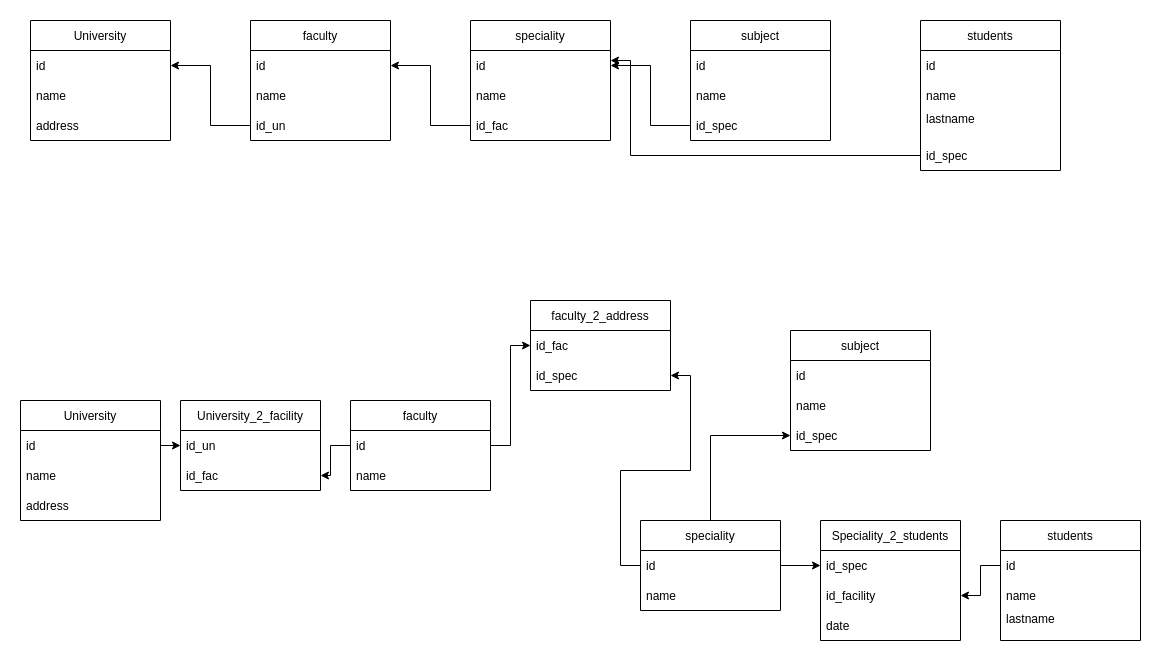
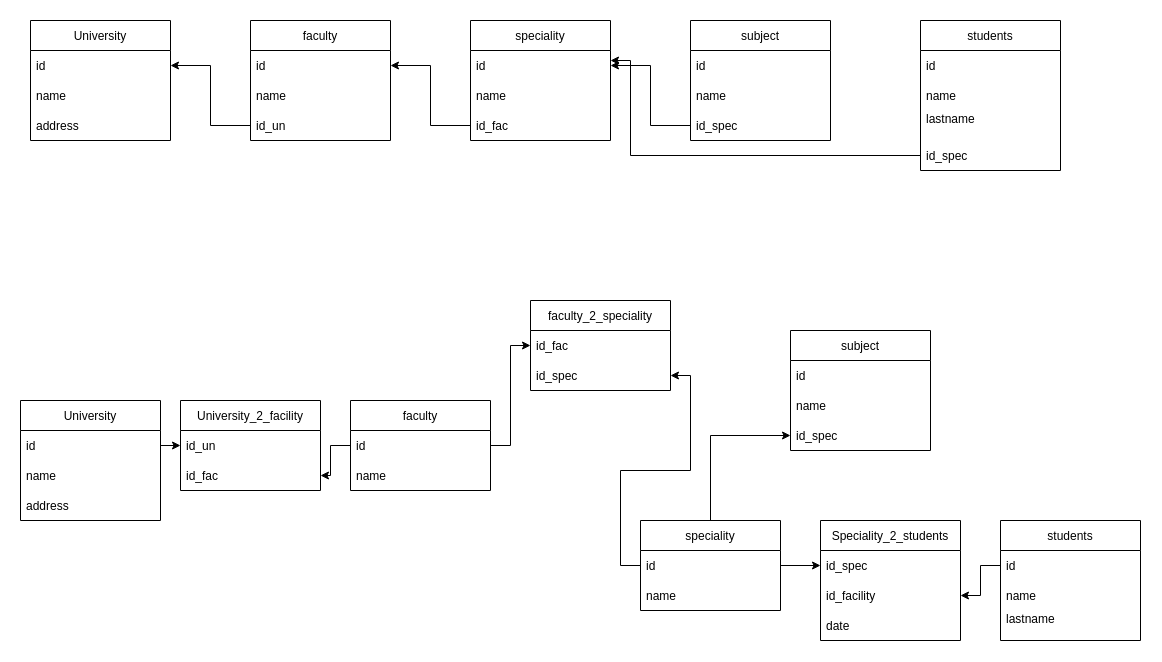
  <mxCell id="0" />
  <mxCell id="1" parent="0" />
  <mxCell id="2" value="University" style="swimlane;fontStyle=0;childLayout=stackLayout;horizontal=1;startSize=30;horizontalStack=0;resizeParent=1;resizeParentMax=0;resizeLast=0;collapsible=1;marginBottom=0;" vertex="1" parent="1"><mxGeometry x="30" y="20" width="140" height="120" as="geometry" /></mxCell>
  <mxCell id="3" value="id" style="text;strokeColor=none;fillColor=none;align=left;verticalAlign=middle;spacingLeft=4;spacingRight=4;overflow=hidden;points=[[0,0.5],[1,0.5]];portConstraint=eastwest;rotatable=0;" vertex="1" parent="2"><mxGeometry y="30" width="140" height="30" as="geometry" /></mxCell>
  <mxCell id="4" value="name" style="text;strokeColor=none;fillColor=none;align=left;verticalAlign=middle;spacingLeft=4;spacingRight=4;overflow=hidden;points=[[0,0.5],[1,0.5]];portConstraint=eastwest;rotatable=0;" vertex="1" parent="2"><mxGeometry y="60" width="140" height="30" as="geometry" /></mxCell>
  <mxCell id="5" value="address" style="text;strokeColor=none;fillColor=none;align=left;verticalAlign=middle;spacingLeft=4;spacingRight=4;overflow=hidden;points=[[0,0.5],[1,0.5]];portConstraint=eastwest;rotatable=0;" vertex="1" parent="2"><mxGeometry y="90" width="140" height="30" as="geometry" /></mxCell>
  <mxCell id="6" value="faculty" style="swimlane;fontStyle=0;childLayout=stackLayout;horizontal=1;startSize=30;horizontalStack=0;resizeParent=1;resizeParentMax=0;resizeLast=0;collapsible=1;marginBottom=0;" vertex="1" parent="1"><mxGeometry x="250" y="20" width="140" height="120" as="geometry" /></mxCell>
  <mxCell id="7" value="id" style="text;strokeColor=none;fillColor=none;align=left;verticalAlign=middle;spacingLeft=4;spacingRight=4;overflow=hidden;points=[[0,0.5],[1,0.5]];portConstraint=eastwest;rotatable=0;" vertex="1" parent="6"><mxGeometry y="30" width="140" height="30" as="geometry" /></mxCell>
  <mxCell id="8" value="name" style="text;strokeColor=none;fillColor=none;align=left;verticalAlign=middle;spacingLeft=4;spacingRight=4;overflow=hidden;points=[[0,0.5],[1,0.5]];portConstraint=eastwest;rotatable=0;" vertex="1" parent="6"><mxGeometry y="60" width="140" height="30" as="geometry" /></mxCell>
  <mxCell id="9" value="id_un" style="text;strokeColor=none;fillColor=none;align=left;verticalAlign=middle;spacingLeft=4;spacingRight=4;overflow=hidden;points=[[0,0.5],[1,0.5]];portConstraint=eastwest;rotatable=0;" vertex="1" parent="6"><mxGeometry y="90" width="140" height="30" as="geometry" /></mxCell>
  <mxCell id="10" value="students" style="swimlane;fontStyle=0;childLayout=stackLayout;horizontal=1;startSize=30;horizontalStack=0;resizeParent=1;resizeParentMax=0;resizeLast=0;collapsible=1;marginBottom=0;" vertex="1" parent="1"><mxGeometry x="920" y="20" width="140" height="150" as="geometry" /></mxCell>
  <mxCell id="11" value="id" style="text;strokeColor=none;fillColor=none;align=left;verticalAlign=middle;spacingLeft=4;spacingRight=4;overflow=hidden;points=[[0,0.5],[1,0.5]];portConstraint=eastwest;rotatable=0;" vertex="1" parent="10"><mxGeometry y="30" width="140" height="30" as="geometry" /></mxCell>
  <mxCell id="12" value="name" style="text;strokeColor=none;fillColor=none;align=left;verticalAlign=middle;spacingLeft=4;spacingRight=4;overflow=hidden;points=[[0,0.5],[1,0.5]];portConstraint=eastwest;rotatable=0;" vertex="1" parent="10"><mxGeometry y="60" width="140" height="30" as="geometry" /></mxCell>
  <mxCell id="13" value="lastname&#10;" style="text;strokeColor=none;fillColor=none;align=left;verticalAlign=middle;spacingLeft=4;spacingRight=4;overflow=hidden;points=[[0,0.5],[1,0.5]];portConstraint=eastwest;rotatable=0;" vertex="1" parent="10"><mxGeometry y="90" width="140" height="30" as="geometry" /></mxCell>
  <mxCell id="14" value="id_spec" style="text;strokeColor=none;fillColor=none;align=left;verticalAlign=middle;spacingLeft=4;spacingRight=4;overflow=hidden;points=[[0,0.5],[1,0.5]];portConstraint=eastwest;rotatable=0;" vertex="1" parent="10"><mxGeometry y="120" width="140" height="30" as="geometry" /></mxCell>
  <mxCell id="15" value="speciality" style="swimlane;fontStyle=0;childLayout=stackLayout;horizontal=1;startSize=30;horizontalStack=0;resizeParent=1;resizeParentMax=0;resizeLast=0;collapsible=1;marginBottom=0;" vertex="1" parent="1"><mxGeometry x="470" y="20" width="140" height="120" as="geometry" /></mxCell>
  <mxCell id="16" value="id" style="text;strokeColor=none;fillColor=none;align=left;verticalAlign=middle;spacingLeft=4;spacingRight=4;overflow=hidden;points=[[0,0.5],[1,0.5]];portConstraint=eastwest;rotatable=0;" vertex="1" parent="15"><mxGeometry y="30" width="140" height="30" as="geometry" /></mxCell>
  <mxCell id="17" value="name" style="text;strokeColor=none;fillColor=none;align=left;verticalAlign=middle;spacingLeft=4;spacingRight=4;overflow=hidden;points=[[0,0.5],[1,0.5]];portConstraint=eastwest;rotatable=0;" vertex="1" parent="15"><mxGeometry y="60" width="140" height="30" as="geometry" /></mxCell>
  <mxCell id="18" value="id_fac" style="text;strokeColor=none;fillColor=none;align=left;verticalAlign=middle;spacingLeft=4;spacingRight=4;overflow=hidden;points=[[0,0.5],[1,0.5]];portConstraint=eastwest;rotatable=0;" vertex="1" parent="15"><mxGeometry y="90" width="140" height="30" as="geometry" /></mxCell>
  <mxCell id="19" value="subject" style="swimlane;fontStyle=0;childLayout=stackLayout;horizontal=1;startSize=30;horizontalStack=0;resizeParent=1;resizeParentMax=0;resizeLast=0;collapsible=1;marginBottom=0;" vertex="1" parent="1"><mxGeometry x="690" y="20" width="140" height="120" as="geometry" /></mxCell>
  <mxCell id="20" value="id" style="text;strokeColor=none;fillColor=none;align=left;verticalAlign=middle;spacingLeft=4;spacingRight=4;overflow=hidden;points=[[0,0.5],[1,0.5]];portConstraint=eastwest;rotatable=0;" vertex="1" parent="19"><mxGeometry y="30" width="140" height="30" as="geometry" /></mxCell>
  <mxCell id="21" value="name" style="text;strokeColor=none;fillColor=none;align=left;verticalAlign=middle;spacingLeft=4;spacingRight=4;overflow=hidden;points=[[0,0.5],[1,0.5]];portConstraint=eastwest;rotatable=0;" vertex="1" parent="19"><mxGeometry y="60" width="140" height="30" as="geometry" /></mxCell>
  <mxCell id="22" value="id_spec" style="text;strokeColor=none;fillColor=none;align=left;verticalAlign=middle;spacingLeft=4;spacingRight=4;overflow=hidden;points=[[0,0.5],[1,0.5]];portConstraint=eastwest;rotatable=0;" vertex="1" parent="19"><mxGeometry y="90" width="140" height="30" as="geometry" /></mxCell>
  <mxCell id="23" style="edgeStyle=orthogonalEdgeStyle;rounded=0;orthogonalLoop=1;jettySize=auto;html=1;exitX=0;exitY=0.5;exitDx=0;exitDy=0;entryX=1;entryY=0.5;entryDx=0;entryDy=0;" edge="1" parent="1" source="9" target="3"><mxGeometry relative="1" as="geometry" /></mxCell>
  <mxCell id="24" style="edgeStyle=orthogonalEdgeStyle;rounded=0;orthogonalLoop=1;jettySize=auto;html=1;exitX=0;exitY=0.5;exitDx=0;exitDy=0;entryX=1;entryY=0.5;entryDx=0;entryDy=0;" edge="1" parent="1" source="22" target="16"><mxGeometry relative="1" as="geometry" /></mxCell>
  <mxCell id="25" style="edgeStyle=orthogonalEdgeStyle;rounded=0;orthogonalLoop=1;jettySize=auto;html=1;exitX=0;exitY=0.5;exitDx=0;exitDy=0;" edge="1" parent="1" source="14"><mxGeometry relative="1" as="geometry"><mxPoint x="610" y="60" as="targetPoint" /><Array as="points"><mxPoint x="630" y="155" /><mxPoint x="630" y="60" /></Array></mxGeometry></mxCell>
  <mxCell id="26" style="edgeStyle=orthogonalEdgeStyle;rounded=0;orthogonalLoop=1;jettySize=auto;html=1;exitX=0;exitY=0.5;exitDx=0;exitDy=0;entryX=1;entryY=0.5;entryDx=0;entryDy=0;" edge="1" parent="1" source="18" target="7"><mxGeometry relative="1" as="geometry" /></mxCell>
  <mxCell id="27" value="University" style="swimlane;fontStyle=0;childLayout=stackLayout;horizontal=1;startSize=30;horizontalStack=0;resizeParent=1;resizeParentMax=0;resizeLast=0;collapsible=1;marginBottom=0;" vertex="1" parent="1"><mxGeometry y="400" width="140" height="120" as="geometry" x="20" /></mxCell>
  <mxCell id="28" value="id" style="text;strokeColor=none;fillColor=none;align=left;verticalAlign=middle;spacingLeft=4;spacingRight=4;overflow=hidden;points=[[0,0.5],[1,0.5]];portConstraint=eastwest;rotatable=0;" vertex="1" parent="27"><mxGeometry y="30" width="140" height="30" as="geometry" /></mxCell>
  <mxCell id="29" value="name" style="text;strokeColor=none;fillColor=none;align=left;verticalAlign=middle;spacingLeft=4;spacingRight=4;overflow=hidden;points=[[0,0.5],[1,0.5]];portConstraint=eastwest;rotatable=0;" vertex="1" parent="27"><mxGeometry y="60" width="140" height="30" as="geometry" /></mxCell>
  <mxCell id="30" value="address" style="text;strokeColor=none;fillColor=none;align=left;verticalAlign=middle;spacingLeft=4;spacingRight=4;overflow=hidden;points=[[0,0.5],[1,0.5]];portConstraint=eastwest;rotatable=0;" vertex="1" parent="27"><mxGeometry y="90" width="140" height="30" as="geometry" /></mxCell>
  <mxCell id="31" value="faculty" style="swimlane;fontStyle=0;childLayout=stackLayout;horizontal=1;startSize=30;horizontalStack=0;resizeParent=1;resizeParentMax=0;resizeLast=0;collapsible=1;marginBottom=0;" vertex="1" parent="1"><mxGeometry x="350" y="400" width="140" height="90" as="geometry" /></mxCell>
  <mxCell id="32" value="id" style="text;strokeColor=none;fillColor=none;align=left;verticalAlign=middle;spacingLeft=4;spacingRight=4;overflow=hidden;points=[[0,0.5],[1,0.5]];portConstraint=eastwest;rotatable=0;" vertex="1" parent="31"><mxGeometry y="30" width="140" height="30" as="geometry" /></mxCell>
  <mxCell id="33" value="name" style="text;strokeColor=none;fillColor=none;align=left;verticalAlign=middle;spacingLeft=4;spacingRight=4;overflow=hidden;points=[[0,0.5],[1,0.5]];portConstraint=eastwest;rotatable=0;" vertex="1" parent="31"><mxGeometry y="60" width="140" height="30" as="geometry" /></mxCell>
  <mxCell id="34" style="edgeStyle=orthogonalEdgeStyle;rounded=0;orthogonalLoop=1;jettySize=auto;html=1;exitX=0.5;exitY=0;exitDx=0;exitDy=0;entryX=0;entryY=0.5;entryDx=0;entryDy=0;" edge="1" parent="1" source="35" target="41"><mxGeometry relative="1" as="geometry" /></mxCell>
  <mxCell id="35" value="speciality" style="swimlane;fontStyle=0;childLayout=stackLayout;horizontal=1;startSize=30;horizontalStack=0;resizeParent=1;resizeParentMax=0;resizeLast=0;collapsible=1;marginBottom=0;" vertex="1" parent="1"><mxGeometry x="640" y="520" width="140" height="90" as="geometry" /></mxCell>
  <mxCell id="36" value="id" style="text;strokeColor=none;fillColor=none;align=left;verticalAlign=middle;spacingLeft=4;spacingRight=4;overflow=hidden;points=[[0,0.5],[1,0.5]];portConstraint=eastwest;rotatable=0;" vertex="1" parent="35"><mxGeometry y="30" width="140" height="30" as="geometry" /></mxCell>
  <mxCell id="37" value="name" style="text;strokeColor=none;fillColor=none;align=left;verticalAlign=middle;spacingLeft=4;spacingRight=4;overflow=hidden;points=[[0,0.5],[1,0.5]];portConstraint=eastwest;rotatable=0;" vertex="1" parent="35"><mxGeometry y="60" width="140" height="30" as="geometry" /></mxCell>
  <mxCell id="38" value="subject" style="swimlane;fontStyle=0;childLayout=stackLayout;horizontal=1;startSize=30;horizontalStack=0;resizeParent=1;resizeParentMax=0;resizeLast=0;collapsible=1;marginBottom=0;" vertex="1" parent="1"><mxGeometry x="790" y="330" width="140" height="120" as="geometry" /></mxCell>
  <mxCell id="39" value="id" style="text;strokeColor=none;fillColor=none;align=left;verticalAlign=middle;spacingLeft=4;spacingRight=4;overflow=hidden;points=[[0,0.5],[1,0.5]];portConstraint=eastwest;rotatable=0;" vertex="1" parent="38"><mxGeometry y="30" width="140" height="30" as="geometry" /></mxCell>
  <mxCell id="40" value="name" style="text;strokeColor=none;fillColor=none;align=left;verticalAlign=middle;spacingLeft=4;spacingRight=4;overflow=hidden;points=[[0,0.5],[1,0.5]];portConstraint=eastwest;rotatable=0;" vertex="1" parent="38"><mxGeometry y="60" width="140" height="30" as="geometry" /></mxCell>
  <mxCell id="41" value="id_spec" style="text;strokeColor=none;fillColor=none;align=left;verticalAlign=middle;spacingLeft=4;spacingRight=4;overflow=hidden;points=[[0,0.5],[1,0.5]];portConstraint=eastwest;rotatable=0;" vertex="1" parent="38"><mxGeometry y="90" width="140" height="30" as="geometry" /></mxCell>
  <mxCell id="42" value="students" style="swimlane;fontStyle=0;childLayout=stackLayout;horizontal=1;startSize=30;horizontalStack=0;resizeParent=1;resizeParentMax=0;resizeLast=0;collapsible=1;marginBottom=0;" vertex="1" parent="1"><mxGeometry x="1000" y="520" width="140" height="120" as="geometry" /></mxCell>
  <mxCell id="43" value="id" style="text;strokeColor=none;fillColor=none;align=left;verticalAlign=middle;spacingLeft=4;spacingRight=4;overflow=hidden;points=[[0,0.5],[1,0.5]];portConstraint=eastwest;rotatable=0;" vertex="1" parent="42"><mxGeometry y="30" width="140" height="30" as="geometry" /></mxCell>
  <mxCell id="44" value="name" style="text;strokeColor=none;fillColor=none;align=left;verticalAlign=middle;spacingLeft=4;spacingRight=4;overflow=hidden;points=[[0,0.5],[1,0.5]];portConstraint=eastwest;rotatable=0;" vertex="1" parent="42"><mxGeometry y="60" width="140" height="30" as="geometry" /></mxCell>
  <mxCell id="45" value="lastname&#10;" style="text;strokeColor=none;fillColor=none;align=left;verticalAlign=middle;spacingLeft=4;spacingRight=4;overflow=hidden;points=[[0,0.5],[1,0.5]];portConstraint=eastwest;rotatable=0;" vertex="1" parent="42"><mxGeometry y="90" width="140" height="30" as="geometry" /></mxCell>
  <mxCell id="46" value="University_2_facility" style="swimlane;fontStyle=0;childLayout=stackLayout;horizontal=1;startSize=30;horizontalStack=0;resizeParent=1;resizeParentMax=0;resizeLast=0;collapsible=1;marginBottom=0;" vertex="1" parent="1"><mxGeometry x="180" y="400" width="140" height="90" as="geometry" /></mxCell>
  <mxCell id="47" value="id_un" style="text;strokeColor=none;fillColor=none;align=left;verticalAlign=middle;spacingLeft=4;spacingRight=4;overflow=hidden;points=[[0,0.5],[1,0.5]];portConstraint=eastwest;rotatable=0;" vertex="1" parent="46"><mxGeometry y="30" width="140" height="30" as="geometry" /></mxCell>
  <mxCell id="48" value="id_fac" style="text;strokeColor=none;fillColor=none;align=left;verticalAlign=middle;spacingLeft=4;spacingRight=4;overflow=hidden;points=[[0,0.5],[1,0.5]];portConstraint=eastwest;rotatable=0;" vertex="1" parent="46"><mxGeometry y="60" width="140" height="30" as="geometry" /></mxCell>
  <mxCell id="49" style="edgeStyle=orthogonalEdgeStyle;rounded=0;orthogonalLoop=1;jettySize=auto;html=1;exitX=1;exitY=0.5;exitDx=0;exitDy=0;entryX=0;entryY=0.5;entryDx=0;entryDy=0;" edge="1" parent="1" source="28" target="47"><mxGeometry relative="1" as="geometry" /></mxCell>
  <mxCell id="50" style="edgeStyle=orthogonalEdgeStyle;rounded=0;orthogonalLoop=1;jettySize=auto;html=1;exitX=0;exitY=0.5;exitDx=0;exitDy=0;entryX=1;entryY=0.5;entryDx=0;entryDy=0;" edge="1" parent="1" source="32" target="48"><mxGeometry relative="1" as="geometry" /></mxCell>
  <mxCell id="51" value="Speciality_2_students" style="swimlane;fontStyle=0;childLayout=stackLayout;horizontal=1;startSize=30;horizontalStack=0;resizeParent=1;resizeParentMax=0;resizeLast=0;collapsible=1;marginBottom=0;" vertex="1" parent="1"><mxGeometry x="820" y="520" width="140" height="120" as="geometry" /></mxCell>
  <mxCell id="52" value="id_spec" style="text;strokeColor=none;fillColor=none;align=left;verticalAlign=middle;spacingLeft=4;spacingRight=4;overflow=hidden;points=[[0,0.5],[1,0.5]];portConstraint=eastwest;rotatable=0;" vertex="1" parent="51"><mxGeometry y="30" width="140" height="30" as="geometry" /></mxCell>
  <mxCell id="53" value="id_facility" style="text;strokeColor=none;fillColor=none;align=left;verticalAlign=middle;spacingLeft=4;spacingRight=4;overflow=hidden;points=[[0,0.5],[1,0.5]];portConstraint=eastwest;rotatable=0;" vertex="1" parent="51"><mxGeometry y="60" width="140" height="30" as="geometry" /></mxCell>
  <mxCell id="54" value="date" style="text;strokeColor=none;fillColor=none;align=left;verticalAlign=middle;spacingLeft=4;spacingRight=4;overflow=hidden;points=[[0,0.5],[1,0.5]];portConstraint=eastwest;rotatable=0;" vertex="1" parent="51"><mxGeometry y="90" width="140" height="30" as="geometry" /></mxCell>
  <mxCell id="55" style="edgeStyle=orthogonalEdgeStyle;rounded=0;orthogonalLoop=1;jettySize=auto;html=1;exitX=0;exitY=0.5;exitDx=0;exitDy=0;entryX=1;entryY=0.5;entryDx=0;entryDy=0;" edge="1" parent="1" source="43" target="53"><mxGeometry relative="1" as="geometry" /></mxCell>
  <mxCell id="56" style="edgeStyle=orthogonalEdgeStyle;rounded=0;orthogonalLoop=1;jettySize=auto;html=1;exitX=1;exitY=0.5;exitDx=0;exitDy=0;entryX=0;entryY=0.5;entryDx=0;entryDy=0;" edge="1" parent="1" source="36" target="52"><mxGeometry relative="1" as="geometry" /></mxCell>
- <mxCell id="57" value="faculty_2_address" style="swimlane;fontStyle=0;childLayout=stackLayout;horizontal=1;startSize=30;horizontalStack=0;resizeParent=1;resizeParentMax=0;resizeLast=0;collapsible=1;marginBottom=0;" vertex="1" parent="1"><mxGeometry x="530" y="300" width="140" height="90" as="geometry" /></mxCell>
+ <mxCell id="57" value="faculty_2_speciality" style="swimlane;fontStyle=0;childLayout=stackLayout;horizontal=1;startSize=30;horizontalStack=0;resizeParent=1;resizeParentMax=0;resizeLast=0;collapsible=1;marginBottom=0;" vertex="1" parent="1"><mxGeometry x="530" y="300" width="140" height="90" as="geometry" /></mxCell>
  <mxCell id="58" value="id_fac" style="text;strokeColor=none;fillColor=none;align=left;verticalAlign=middle;spacingLeft=4;spacingRight=4;overflow=hidden;points=[[0,0.5],[1,0.5]];portConstraint=eastwest;rotatable=0;" vertex="1" parent="57"><mxGeometry y="30" width="140" height="30" as="geometry" /></mxCell>
  <mxCell id="59" value="id_spec" style="text;strokeColor=none;fillColor=none;align=left;verticalAlign=middle;spacingLeft=4;spacingRight=4;overflow=hidden;points=[[0,0.5],[1,0.5]];portConstraint=eastwest;rotatable=0;" vertex="1" parent="57"><mxGeometry y="60" width="140" height="30" as="geometry" /></mxCell>
  <mxCell id="60" style="edgeStyle=orthogonalEdgeStyle;rounded=0;orthogonalLoop=1;jettySize=auto;html=1;exitX=1;exitY=0.5;exitDx=0;exitDy=0;entryX=0;entryY=0.5;entryDx=0;entryDy=0;" edge="1" parent="1" source="32" target="58"><mxGeometry relative="1" as="geometry" /></mxCell>
  <mxCell id="61" style="edgeStyle=orthogonalEdgeStyle;rounded=0;orthogonalLoop=1;jettySize=auto;html=1;exitX=0;exitY=0.5;exitDx=0;exitDy=0;entryX=1;entryY=0.5;entryDx=0;entryDy=0;" edge="1" parent="1" source="36" target="59"><mxGeometry relative="1" as="geometry" /></mxCell>
